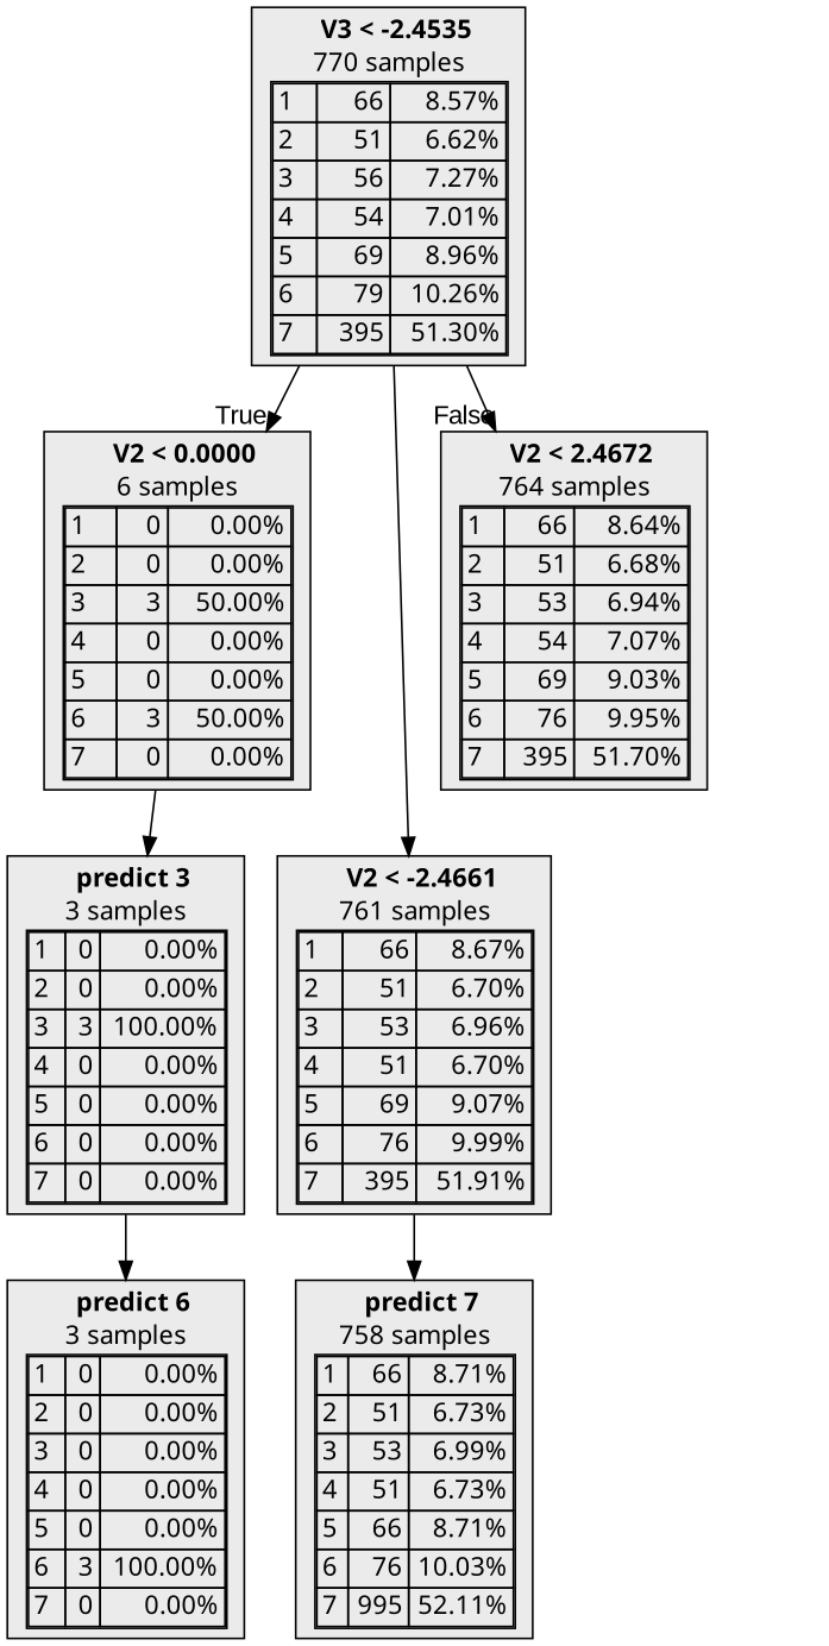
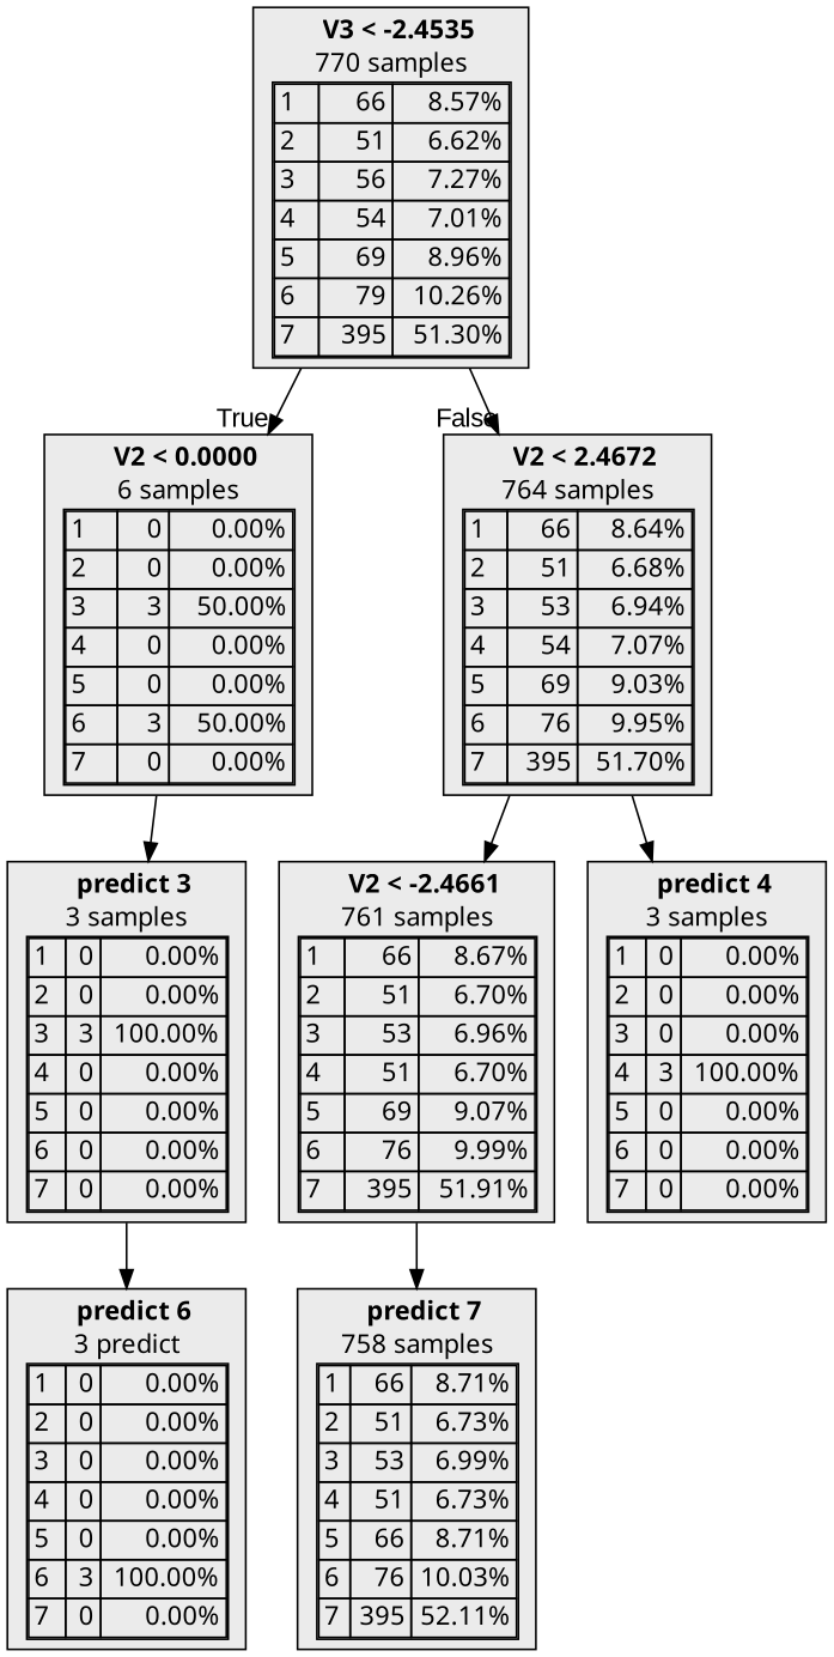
  digraph {
    node [fillcolor="#EBEBEB" fontname="bold arial" shape=box style=filled]
    n1 [label=<  <TABLE BORDER="0" CELLPADDING="0">       <TR>     <TD>       <B>V3 &lt; -2.4535</B>     </TD>   </TR>      <TR>       <TD>770 samples</TD>     </TR>     <TR>   <TD>     <TABLE CELLSPACING="0">                <TR >     <TD ALIGN="LEFT">1</TD>     <TD ALIGN="RIGHT">66</TD>     <TD ALIGN="RIGHT">8.57%</TD>   </TR>   <TR >     <TD ALIGN="LEFT">2</TD>     <TD ALIGN="RIGHT">51</TD>     <TD ALIGN="RIGHT">6.62%</TD>   </TR>   <TR >     <TD ALIGN="LEFT">3</TD>     <TD ALIGN="RIGHT">56</TD>     <TD ALIGN="RIGHT">7.27%</TD>   </TR>   <TR >     <TD ALIGN="LEFT">4</TD>     <TD ALIGN="RIGHT">54</TD>     <TD ALIGN="RIGHT">7.01%</TD>   </TR>   <TR >     <TD ALIGN="LEFT">5</TD>     <TD ALIGN="RIGHT">69</TD>     <TD ALIGN="RIGHT">8.96%</TD>   </TR>   <TR >     <TD ALIGN="LEFT">6</TD>     <TD ALIGN="RIGHT">79</TD>     <TD ALIGN="RIGHT">10.26%</TD>   </TR>   <TR class="highlighted">     <TD ALIGN="LEFT">7</TD>     <TD ALIGN="RIGHT">395</TD>     <TD ALIGN="RIGHT">51.30%</TD>   </TR>      </TABLE>   </TD> </TR>    </TABLE> >]
    n2 [label=<  <TABLE BORDER="0" CELLPADDING="0">       <TR>     <TD>       <B>V2 &lt; 0.0000</B>     </TD>   </TR>      <TR>       <TD>6 samples</TD>     </TR>     <TR>   <TD>     <TABLE CELLSPACING="0">                <TR >     <TD ALIGN="LEFT">1</TD>     <TD ALIGN="RIGHT">0</TD>     <TD ALIGN="RIGHT">0.00%</TD>   </TR>   <TR >     <TD ALIGN="LEFT">2</TD>     <TD ALIGN="RIGHT">0</TD>     <TD ALIGN="RIGHT">0.00%</TD>   </TR>   <TR class="highlighted">     <TD ALIGN="LEFT">3</TD>     <TD ALIGN="RIGHT">3</TD>     <TD ALIGN="RIGHT">50.00%</TD>   </TR>   <TR >     <TD ALIGN="LEFT">4</TD>     <TD ALIGN="RIGHT">0</TD>     <TD ALIGN="RIGHT">0.00%</TD>   </TR>   <TR >     <TD ALIGN="LEFT">5</TD>     <TD ALIGN="RIGHT">0</TD>     <TD ALIGN="RIGHT">0.00%</TD>   </TR>   <TR >     <TD ALIGN="LEFT">6</TD>     <TD ALIGN="RIGHT">3</TD>     <TD ALIGN="RIGHT">50.00%</TD>   </TR>   <TR >     <TD ALIGN="LEFT">7</TD>     <TD ALIGN="RIGHT">0</TD>     <TD ALIGN="RIGHT">0.00%</TD>   </TR>      </TABLE>   </TD> </TR>    </TABLE> >]
    n3 [label=<  <TABLE BORDER="0" CELLPADDING="0">       <TR>     <TD>       <B>V2 &lt; 2.4672</B>     </TD>   </TR>      <TR>       <TD>764 samples</TD>     </TR>     <TR>   <TD>     <TABLE CELLSPACING="0">                <TR >     <TD ALIGN="LEFT">1</TD>     <TD ALIGN="RIGHT">66</TD>     <TD ALIGN="RIGHT">8.64%</TD>   </TR>   <TR >     <TD ALIGN="LEFT">2</TD>     <TD ALIGN="RIGHT">51</TD>     <TD ALIGN="RIGHT">6.68%</TD>   </TR>   <TR >     <TD ALIGN="LEFT">3</TD>     <TD ALIGN="RIGHT">53</TD>     <TD ALIGN="RIGHT">6.94%</TD>   </TR>   <TR >     <TD ALIGN="LEFT">4</TD>     <TD ALIGN="RIGHT">54</TD>     <TD ALIGN="RIGHT">7.07%</TD>   </TR>   <TR >     <TD ALIGN="LEFT">5</TD>     <TD ALIGN="RIGHT">69</TD>     <TD ALIGN="RIGHT">9.03%</TD>   </TR>   <TR >     <TD ALIGN="LEFT">6</TD>     <TD ALIGN="RIGHT">76</TD>     <TD ALIGN="RIGHT">9.95%</TD>   </TR>   <TR class="highlighted">     <TD ALIGN="LEFT">7</TD>     <TD ALIGN="RIGHT">395</TD>     <TD ALIGN="RIGHT">51.70%</TD>   </TR>      </TABLE>   </TD> </TR>    </TABLE> >]
    n4 [color=black label=<  <TABLE BORDER="0" CELLPADDING="0">       <TR>     <TD>       <B>predict 3</B>     </TD>   </TR>      <TR>       <TD>3 samples</TD>     </TR>     <TR>   <TD>     <TABLE CELLSPACING="0">                <TR >     <TD ALIGN="LEFT">1</TD>     <TD ALIGN="RIGHT">0</TD>     <TD ALIGN="RIGHT">0.00%</TD>   </TR>   <TR >     <TD ALIGN="LEFT">2</TD>     <TD ALIGN="RIGHT">0</TD>     <TD ALIGN="RIGHT">0.00%</TD>   </TR>   <TR class="highlighted">     <TD ALIGN="LEFT">3</TD>     <TD ALIGN="RIGHT">3</TD>     <TD ALIGN="RIGHT">100.00%</TD>   </TR>   <TR >     <TD ALIGN="LEFT">4</TD>     <TD ALIGN="RIGHT">0</TD>     <TD ALIGN="RIGHT">0.00%</TD>   </TR>   <TR >     <TD ALIGN="LEFT">5</TD>     <TD ALIGN="RIGHT">0</TD>     <TD ALIGN="RIGHT">0.00%</TD>   </TR>   <TR >     <TD ALIGN="LEFT">6</TD>     <TD ALIGN="RIGHT">0</TD>     <TD ALIGN="RIGHT">0.00%</TD>   </TR>   <TR >     <TD ALIGN="LEFT">7</TD>     <TD ALIGN="RIGHT">0</TD>     <TD ALIGN="RIGHT">0.00%</TD>   </TR>      </TABLE>   </TD> </TR>    </TABLE> >]
    n5 [label=<  <TABLE BORDER="0" CELLPADDING="0">       <TR>     <TD>       <B>V2 &lt; -2.4661</B>     </TD>   </TR>      <TR>       <TD>761 samples</TD>     </TR>     <TR>   <TD>     <TABLE CELLSPACING="0">                <TR >     <TD ALIGN="LEFT">1</TD>     <TD ALIGN="RIGHT">66</TD>     <TD ALIGN="RIGHT">8.67%</TD>   </TR>   <TR >     <TD ALIGN="LEFT">2</TD>     <TD ALIGN="RIGHT">51</TD>     <TD ALIGN="RIGHT">6.70%</TD>   </TR>   <TR >     <TD ALIGN="LEFT">3</TD>     <TD ALIGN="RIGHT">53</TD>     <TD ALIGN="RIGHT">6.96%</TD>   </TR>   <TR >     <TD ALIGN="LEFT">4</TD>     <TD ALIGN="RIGHT">51</TD>     <TD ALIGN="RIGHT">6.70%</TD>   </TR>   <TR >     <TD ALIGN="LEFT">5</TD>     <TD ALIGN="RIGHT">69</TD>     <TD ALIGN="RIGHT">9.07%</TD>   </TR>   <TR >     <TD ALIGN="LEFT">6</TD>     <TD ALIGN="RIGHT">76</TD>     <TD ALIGN="RIGHT">9.99%</TD>   </TR>   <TR class="highlighted">     <TD ALIGN="LEFT">7</TD>     <TD ALIGN="RIGHT">395</TD>     <TD ALIGN="RIGHT">51.91%</TD>   </TR>      </TABLE>   </TD> </TR>    </TABLE> >]
-   n7 [color=black label=<  <TABLE BORDER="0" CELLPADDING="0">       <TR>     <TD>       <B>predict 6</B>     </TD>   </TR>      <TR>       <TD>3 samples</TD>     </TR>     <TR>   <TD>     <TABLE CELLSPACING="0">                <TR >     <TD ALIGN="LEFT">1</TD>     <TD ALIGN="RIGHT">0</TD>     <TD ALIGN="RIGHT">0.00%</TD>   </TR>   <TR >     <TD ALIGN="LEFT">2</TD>     <TD ALIGN="RIGHT">0</TD>     <TD ALIGN="RIGHT">0.00%</TD>   </TR>   <TR >     <TD ALIGN="LEFT">3</TD>     <TD ALIGN="RIGHT">0</TD>     <TD ALIGN="RIGHT">0.00%</TD>   </TR>   <TR >     <TD ALIGN="LEFT">4</TD>     <TD ALIGN="RIGHT">0</TD>     <TD ALIGN="RIGHT">0.00%</TD>   </TR>   <TR >     <TD ALIGN="LEFT">5</TD>     <TD ALIGN="RIGHT">0</TD>     <TD ALIGN="RIGHT">0.00%</TD>   </TR>   <TR class="highlighted">     <TD ALIGN="LEFT">6</TD>     <TD ALIGN="RIGHT">3</TD>     <TD ALIGN="RIGHT">100.00%</TD>   </TR>   <TR >     <TD ALIGN="LEFT">7</TD>     <TD ALIGN="RIGHT">0</TD>     <TD ALIGN="RIGHT">0.00%</TD>   </TR>      </TABLE>   </TD> </TR>    </TABLE> >]
-   n8 [color=black label=<  <TABLE BORDER="0" CELLPADDING="0">       <TR>     <TD>       <B>predict 7</B>     </TD>   </TR>      <TR>       <TD>758 samples</TD>     </TR>     <TR>   <TD>     <TABLE CELLSPACING="0">                <TR >     <TD ALIGN="LEFT">1</TD>     <TD ALIGN="RIGHT">66</TD>     <TD ALIGN="RIGHT">8.71%</TD>   </TR>   <TR >     <TD ALIGN="LEFT">2</TD>     <TD ALIGN="RIGHT">51</TD>     <TD ALIGN="RIGHT">6.73%</TD>   </TR>   <TR >     <TD ALIGN="LEFT">3</TD>     <TD ALIGN="RIGHT">53</TD>     <TD ALIGN="RIGHT">6.99%</TD>   </TR>   <TR >     <TD ALIGN="LEFT">4</TD>     <TD ALIGN="RIGHT">51</TD>     <TD ALIGN="RIGHT">6.73%</TD>   </TR>   <TR >     <TD ALIGN="LEFT">5</TD>     <TD ALIGN="RIGHT">66</TD>     <TD ALIGN="RIGHT">8.71%</TD>   </TR>   <TR >     <TD ALIGN="LEFT">6</TD>     <TD ALIGN="RIGHT">76</TD>     <TD ALIGN="RIGHT">10.03%</TD>   </TR>   <TR class="highlighted">     <TD ALIGN="LEFT">7</TD>     <TD ALIGN="RIGHT">995</TD>     <TD ALIGN="RIGHT">52.11%</TD>   </TR>      </TABLE>   </TD> </TR>    </TABLE> >]
+   n6 [color=black label=<  <TABLE BORDER="0" CELLPADDING="0">       <TR>     <TD>       <B>predict 4</B>     </TD>   </TR>      <TR>       <TD>3 samples</TD>     </TR>     <TR>   <TD>     <TABLE CELLSPACING="0">                <TR >     <TD ALIGN="LEFT">1</TD>     <TD ALIGN="RIGHT">0</TD>     <TD ALIGN="RIGHT">0.00%</TD>   </TR>   <TR >     <TD ALIGN="LEFT">2</TD>     <TD ALIGN="RIGHT">0</TD>     <TD ALIGN="RIGHT">0.00%</TD>   </TR>   <TR >     <TD ALIGN="LEFT">3</TD>     <TD ALIGN="RIGHT">0</TD>     <TD ALIGN="RIGHT">0.00%</TD>   </TR>   <TR class="highlighted">     <TD ALIGN="LEFT">4</TD>     <TD ALIGN="RIGHT">3</TD>     <TD ALIGN="RIGHT">100.00%</TD>   </TR>   <TR >     <TD ALIGN="LEFT">5</TD>     <TD ALIGN="RIGHT">0</TD>     <TD ALIGN="RIGHT">0.00%</TD>   </TR>   <TR >     <TD ALIGN="LEFT">6</TD>     <TD ALIGN="RIGHT">0</TD>     <TD ALIGN="RIGHT">0.00%</TD>   </TR>   <TR >     <TD ALIGN="LEFT">7</TD>     <TD ALIGN="RIGHT">0</TD>     <TD ALIGN="RIGHT">0.00%</TD>   </TR>      </TABLE>   </TD> </TR>    </TABLE> >]
+   n7 [color=black label=<  <TABLE BORDER="0" CELLPADDING="0">       <TR>     <TD>       <B>predict 6</B>     </TD>   </TR>      <TR>       <TD>3 predict</TD>     </TR>     <TR>   <TD>     <TABLE CELLSPACING="0">                <TR >     <TD ALIGN="LEFT">1</TD>     <TD ALIGN="RIGHT">0</TD>     <TD ALIGN="RIGHT">0.00%</TD>   </TR>   <TR >     <TD ALIGN="LEFT">2</TD>     <TD ALIGN="RIGHT">0</TD>     <TD ALIGN="RIGHT">0.00%</TD>   </TR>   <TR >     <TD ALIGN="LEFT">3</TD>     <TD ALIGN="RIGHT">0</TD>     <TD ALIGN="RIGHT">0.00%</TD>   </TR>   <TR >     <TD ALIGN="LEFT">4</TD>     <TD ALIGN="RIGHT">0</TD>     <TD ALIGN="RIGHT">0.00%</TD>   </TR>   <TR >     <TD ALIGN="LEFT">5</TD>     <TD ALIGN="RIGHT">0</TD>     <TD ALIGN="RIGHT">0.00%</TD>   </TR>   <TR class="highlighted">     <TD ALIGN="LEFT">6</TD>     <TD ALIGN="RIGHT">3</TD>     <TD ALIGN="RIGHT">100.00%</TD>   </TR>   <TR >     <TD ALIGN="LEFT">7</TD>     <TD ALIGN="RIGHT">0</TD>     <TD ALIGN="RIGHT">0.00%</TD>   </TR>      </TABLE>   </TD> </TR>    </TABLE> >]
+   n8 [color=black label=<  <TABLE BORDER="0" CELLPADDING="0">       <TR>     <TD>       <B>predict 7</B>     </TD>   </TR>      <TR>       <TD>758 samples</TD>     </TR>     <TR>   <TD>     <TABLE CELLSPACING="0">                <TR >     <TD ALIGN="LEFT">1</TD>     <TD ALIGN="RIGHT">66</TD>     <TD ALIGN="RIGHT">8.71%</TD>   </TR>   <TR >     <TD ALIGN="LEFT">2</TD>     <TD ALIGN="RIGHT">51</TD>     <TD ALIGN="RIGHT">6.73%</TD>   </TR>   <TR >     <TD ALIGN="LEFT">3</TD>     <TD ALIGN="RIGHT">53</TD>     <TD ALIGN="RIGHT">6.99%</TD>   </TR>   <TR >     <TD ALIGN="LEFT">4</TD>     <TD ALIGN="RIGHT">51</TD>     <TD ALIGN="RIGHT">6.73%</TD>   </TR>   <TR >     <TD ALIGN="LEFT">5</TD>     <TD ALIGN="RIGHT">66</TD>     <TD ALIGN="RIGHT">8.71%</TD>   </TR>   <TR >     <TD ALIGN="LEFT">6</TD>     <TD ALIGN="RIGHT">76</TD>     <TD ALIGN="RIGHT">10.03%</TD>   </TR>   <TR class="highlighted">     <TD ALIGN="LEFT">7</TD>     <TD ALIGN="RIGHT">395</TD>     <TD ALIGN="RIGHT">52.11%</TD>   </TR>      </TABLE>   </TD> </TR>    </TABLE> >]
    n1 -> n2 [fontname=arial headlabel=True labelangle=45 labeldistance=2.5]
    n1 -> n3 [fontname=arial headlabel=False labelangle=-45 labeldistance=2.5]
    n2 -> n4
-   n1 -> n5
+   n3 -> n5
+   n3 -> n6
    n4 -> n7
    n5 -> n8
  }
